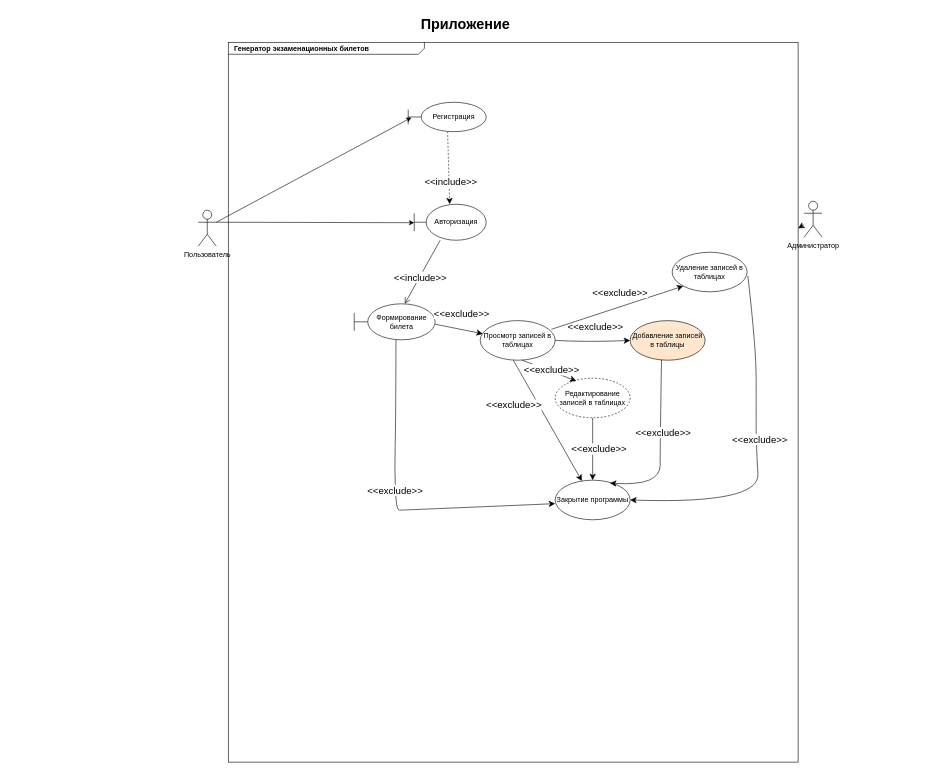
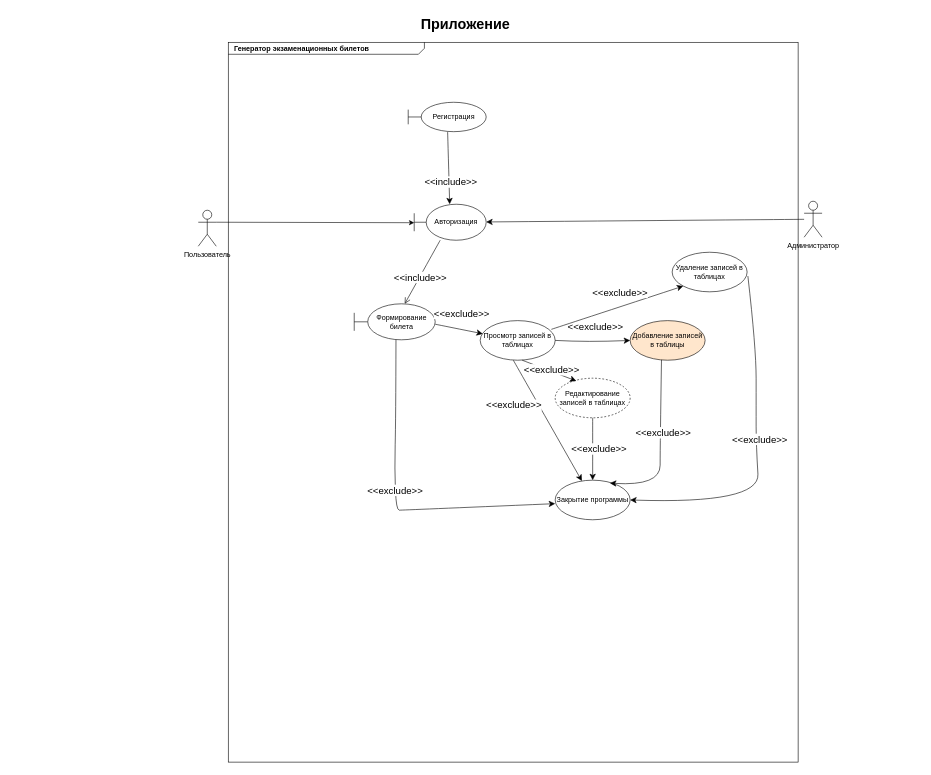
  <mxCell id="0" style=";html=1;" />
  <mxCell id="1" style=";html=1;" parent="0" />
  <mxCell id="2" value="&lt;p style=&quot;margin: 0px ; margin-top: 4px ; margin-left: 10px ; text-align: left&quot;&gt;&lt;b&gt;Генератор экзаменационных билетов&lt;/b&gt;&lt;/p&gt;" style="html=1;strokeWidth=1;shape=mxgraph.sysml.package;html=1;overflow=fill;whiteSpace=wrap;fillColor=none;gradientColor=none;fontSize=12;align=center;labelX=327.64;" parent="1" vertex="1"><mxGeometry x="380" y="70" width="950" height="1200" as="geometry" /></mxCell>
  <mxCell id="3" value="Приложение" style="text;strokeColor=none;fillColor=none;html=1;fontSize=24;fontStyle=1;verticalAlign=middle;align=center;" parent="1" vertex="1"><mxGeometry x="20" y="20" width="1510" height="40" as="geometry" /></mxCell>
  <mxCell id="4" style="edgeStyle=orthogonalEdgeStyle;rounded=0;orthogonalLoop=1;jettySize=auto;html=1;exitX=1;exitY=0.333;exitDx=0;exitDy=0;exitPerimeter=0;entryX=0;entryY=0.513;entryDx=0;entryDy=0;entryPerimeter=0;" parent="1" source="5" target="8" edge="1"><mxGeometry relative="1" as="geometry"><Array as="points"><mxPoint x="360" y="371" /></Array></mxGeometry></mxCell>
  <mxCell id="5" value="Пользователь" style="shape=umlActor;verticalLabelPosition=bottom;verticalAlign=top;html=1;" parent="1" vertex="1"><mxGeometry x="330" y="350" width="30" height="60" as="geometry" /></mxCell>
  <mxCell id="6" style="edgeStyle=none;curved=1;rounded=0;orthogonalLoop=1;jettySize=auto;html=1;fontSize=12;startSize=8;endSize=8;endArrow=open;" edge="1" parent="1" source="8" target="12"><mxGeometry relative="1" as="geometry" /></mxCell>
  <mxCell id="7" value="&amp;lt;&amp;lt;include&amp;gt;&amp;gt;" style="edgeLabel;html=1;align=center;verticalAlign=middle;resizable=0;points=[];fontSize=16;" vertex="1" connectable="0" parent="6"><mxGeometry x="0.152" relative="1" as="geometry"><mxPoint as="offset" /></mxGeometry></mxCell>
  <mxCell id="8" value="Авторизация" style="shape=umlBoundary;whiteSpace=wrap;html=1;" parent="1" vertex="1"><mxGeometry x="690" y="340" width="120" height="60" as="geometry" /></mxCell>
- <mxCell id="9" style="edgeStyle=none;curved=1;rounded=0;orthogonalLoop=1;jettySize=auto;html=1;fontSize=12;startSize=8;endSize=8;dashed=1;" edge="1" parent="1" source="11" target="8"><mxGeometry relative="1" as="geometry" /></mxCell>
+ <mxCell id="9" style="edgeStyle=none;curved=1;rounded=0;orthogonalLoop=1;jettySize=auto;html=1;fontSize=12;startSize=8;endSize=8;" edge="1" parent="1" source="11" target="8"><mxGeometry relative="1" as="geometry" /></mxCell>
  <mxCell id="10" value="&amp;lt;&amp;lt;include&amp;gt;&amp;gt;" style="edgeLabel;html=1;align=center;verticalAlign=middle;resizable=0;points=[];fontSize=16;" vertex="1" connectable="0" parent="9"><mxGeometry x="0.392" y="2" relative="1" as="geometry"><mxPoint as="offset" /></mxGeometry></mxCell>
  <mxCell id="11" value="Регистрация" style="shape=umlBoundary;whiteSpace=wrap;html=1;" parent="1" vertex="1"><mxGeometry x="680" y="170" width="130" height="49" as="geometry" /></mxCell>
  <mxCell id="12" value="Формирование билета" style="shape=umlBoundary;whiteSpace=wrap;html=1;" parent="1" vertex="1"><mxGeometry x="590" y="506" width="135" height="60" as="geometry" /></mxCell>
- <mxCell id="13" value="" style="endArrow=classic;html=1;rounded=0;exitX=1;exitY=0.333;exitDx=0;exitDy=0;exitPerimeter=0;entryX=0.041;entryY=0.522;entryDx=0;entryDy=0;entryPerimeter=0;" parent="1" target="11" edge="1" source="5"><mxGeometry width="50" height="50" relative="1" as="geometry"><mxPoint x="290" y="560" as="sourcePoint" /><mxPoint x="400" y="540" as="targetPoint" /><Array as="points" /></mxGeometry></mxCell>
  <mxCell id="14" value="Редактирование записей в таблицах" style="ellipse;whiteSpace=wrap;html=1;dashed=1;" parent="1" vertex="1"><mxGeometry x="925" y="630" width="125" height="66" as="geometry" /></mxCell>
- <mxCell id="15" style="edgeStyle=none;curved=1;rounded=0;orthogonalLoop=1;jettySize=auto;html=1;fontSize=12;startSize=8;endSize=8;" edge="1" parent="1" source="16" target="2"><mxGeometry relative="1" as="geometry" /></mxCell>
+ <mxCell id="15" style="edgeStyle=none;curved=1;rounded=0;orthogonalLoop=1;jettySize=auto;html=1;fontSize=12;startSize=8;endSize=8;" edge="1" parent="1" source="16" target="8"><mxGeometry relative="1" as="geometry" /></mxCell>
  <mxCell id="16" value="Администратор" style="shape=umlActor;verticalLabelPosition=bottom;verticalAlign=top;html=1;outlineConnect=0;" parent="1" vertex="1"><mxGeometry x="1340" y="335" width="30" height="60" as="geometry" /></mxCell>
  <mxCell id="17" value="Удаление записей в таблицах&lt;br&gt;" style="ellipse;whiteSpace=wrap;html=1;" parent="1" vertex="1"><mxGeometry x="1120" y="420" width="125" height="66" as="geometry" /></mxCell>
  <mxCell id="18" value="Просмотр записей в таблицах" style="ellipse;whiteSpace=wrap;html=1;" parent="1" vertex="1"><mxGeometry x="800" y="534" width="125" height="66" as="geometry" /></mxCell>
  <mxCell id="19" value="Добавление записей в таблицы" style="ellipse;whiteSpace=wrap;html=1;fillColor=#ffe6cc;" parent="1" vertex="1"><mxGeometry x="1050" y="534" width="125" height="66" as="geometry" /></mxCell>
  <mxCell id="20" value="Закрытие программы" style="ellipse;whiteSpace=wrap;html=1;" parent="1" vertex="1"><mxGeometry x="925" y="800" width="125" height="66" as="geometry" /></mxCell>
  <mxCell id="21" value="" style="endArrow=classic;html=1;rounded=0;fontSize=12;startSize=8;endSize=8;curved=1;exitX=0.521;exitY=0.982;exitDx=0;exitDy=0;exitPerimeter=0;" edge="1" parent="1"><mxGeometry relative="1" as="geometry"><mxPoint x="659.595" y="566" as="sourcePoint" /><mxPoint x="925" y="839.143" as="targetPoint" /><Array as="points"><mxPoint x="659.26" y="701.08" /><mxPoint x="657.26" y="781.08" /><mxPoint x="660" y="850" /><mxPoint x="670" y="850" /></Array></mxGeometry></mxCell>
  <mxCell id="22" value="&amp;lt;&amp;lt;exclude&amp;gt;&amp;gt;" style="edgeLabel;resizable=0;html=1;align=center;verticalAlign=middle;fontSize=16;" connectable="0" vertex="1" parent="21"><mxGeometry relative="1" as="geometry"><mxPoint x="-2" y="-24" as="offset" /></mxGeometry></mxCell>
  <mxCell id="23" value="" style="endArrow=classic;html=1;rounded=0;fontSize=12;startSize=8;endSize=8;curved=1;entryX=0;entryY=0.5;entryDx=0;entryDy=0;exitX=1;exitY=0.5;exitDx=0;exitDy=0;" edge="1" parent="1" source="18" target="19"><mxGeometry relative="1" as="geometry"><mxPoint x="918.588" y="580" as="sourcePoint" /><mxPoint x="1040" y="611.44" as="targetPoint" /><Array as="points"><mxPoint x="980" y="570" /></Array></mxGeometry></mxCell>
  <mxCell id="24" value="&amp;lt;&amp;lt;exclude&amp;gt;&amp;gt;" style="edgeLabel;resizable=0;html=1;align=center;verticalAlign=middle;fontSize=16;" connectable="0" vertex="1" parent="23"><mxGeometry relative="1" as="geometry"><mxPoint x="4" y="-26" as="offset" /></mxGeometry></mxCell>
  <mxCell id="25" value="" style="endArrow=classic;html=1;rounded=0;fontSize=12;startSize=8;endSize=8;curved=1;entryX=0.035;entryY=0.332;entryDx=0;entryDy=0;entryPerimeter=0;" edge="1" parent="1" target="18"><mxGeometry relative="1" as="geometry"><mxPoint x="724.998" y="540" as="sourcePoint" /><mxPoint x="846.41" y="571.44" as="targetPoint" /></mxGeometry></mxCell>
  <mxCell id="26" value="&amp;lt;&amp;lt;exclude&amp;gt;&amp;gt;" style="edgeLabel;resizable=0;html=1;align=center;verticalAlign=middle;fontSize=16;" connectable="0" vertex="1" parent="25"><mxGeometry relative="1" as="geometry"><mxPoint x="4" y="-26" as="offset" /></mxGeometry></mxCell>
  <mxCell id="27" value="" style="endArrow=classic;html=1;rounded=0;fontSize=12;startSize=8;endSize=8;curved=1;entryX=0;entryY=1;entryDx=0;entryDy=0;" edge="1" parent="1" target="17"><mxGeometry relative="1" as="geometry"><mxPoint x="918.588" y="548.56" as="sourcePoint" /><mxPoint x="1040" y="580" as="targetPoint" /></mxGeometry></mxCell>
  <mxCell id="28" value="&amp;lt;&amp;lt;exclude&amp;gt;&amp;gt;" style="edgeLabel;resizable=0;html=1;align=center;verticalAlign=middle;fontSize=16;" connectable="0" vertex="1" parent="27"><mxGeometry relative="1" as="geometry"><mxPoint x="4" y="-26" as="offset" /></mxGeometry></mxCell>
  <mxCell id="29" value="" style="endArrow=classic;html=1;rounded=0;fontSize=12;startSize=8;endSize=8;curved=1;entryX=0.282;entryY=0.07;entryDx=0;entryDy=0;entryPerimeter=0;exitX=0.56;exitY=1;exitDx=0;exitDy=0;exitPerimeter=0;" edge="1" parent="1" source="18" target="14"><mxGeometry relative="1" as="geometry"><mxPoint x="853.708" y="620" as="sourcePoint" /><mxPoint x="871.297" y="657.953" as="targetPoint" /></mxGeometry></mxCell>
  <mxCell id="30" value="&amp;lt;&amp;lt;exclude&amp;gt;&amp;gt;" style="edgeLabel;resizable=0;html=1;align=center;verticalAlign=middle;fontSize=16;" connectable="0" vertex="1" parent="29"><mxGeometry relative="1" as="geometry"><mxPoint x="4" y="-2" as="offset" /></mxGeometry></mxCell>
  <mxCell id="31" value="" style="endArrow=classic;html=1;rounded=0;fontSize=12;startSize=8;endSize=8;curved=1;entryX=0.5;entryY=0;entryDx=0;entryDy=0;exitX=0.5;exitY=1;exitDx=0;exitDy=0;" edge="1" parent="1" source="14" target="20"><mxGeometry relative="1" as="geometry"><mxPoint x="969.998" y="730" as="sourcePoint" /><mxPoint x="992.91" y="788.092" as="targetPoint" /></mxGeometry></mxCell>
  <mxCell id="32" value="&amp;lt;&amp;lt;exclude&amp;gt;&amp;gt;" style="edgeLabel;resizable=0;html=1;align=center;verticalAlign=middle;fontSize=16;" connectable="0" vertex="1" parent="31"><mxGeometry relative="1" as="geometry"><mxPoint x="10" y="-1" as="offset" /></mxGeometry></mxCell>
  <mxCell id="33" value="" style="endArrow=classic;html=1;rounded=0;fontSize=12;startSize=8;endSize=8;curved=1;entryX=0.73;entryY=0.074;entryDx=0;entryDy=0;entryPerimeter=0;exitX=0.418;exitY=0.991;exitDx=0;exitDy=0;exitPerimeter=0;" edge="1" parent="1" source="19" target="20"><mxGeometry relative="1" as="geometry"><mxPoint x="1089.998" y="646" as="sourcePoint" /><mxPoint x="1211.41" y="677.44" as="targetPoint" /><Array as="points"><mxPoint x="1100" y="740" /><mxPoint x="1100" y="810" /></Array></mxGeometry></mxCell>
  <mxCell id="34" value="&amp;lt;&amp;lt;exclude&amp;gt;&amp;gt;" style="edgeLabel;resizable=0;html=1;align=center;verticalAlign=middle;fontSize=16;" connectable="0" vertex="1" parent="33"><mxGeometry relative="1" as="geometry"><mxPoint x="4" y="-26" as="offset" /></mxGeometry></mxCell>
  <mxCell id="35" value="" style="endArrow=classic;html=1;rounded=0;fontSize=12;startSize=8;endSize=8;curved=1;entryX=1;entryY=0.5;entryDx=0;entryDy=0;exitX=1.01;exitY=0.601;exitDx=0;exitDy=0;exitPerimeter=0;" edge="1" parent="1" source="17" target="20"><mxGeometry relative="1" as="geometry"><mxPoint x="1184.998" y="474.56" as="sourcePoint" /><mxPoint x="1306.41" y="506" as="targetPoint" /><Array as="points"><mxPoint x="1260" y="580" /><mxPoint x="1260" y="680" /><mxPoint x="1260" y="740" /><mxPoint x="1266" y="840" /></Array></mxGeometry></mxCell>
  <mxCell id="36" value="&amp;lt;&amp;lt;exclude&amp;gt;&amp;gt;" style="edgeLabel;resizable=0;html=1;align=center;verticalAlign=middle;fontSize=16;" connectable="0" vertex="1" parent="35"><mxGeometry relative="1" as="geometry"><mxPoint x="4" y="-26" as="offset" /></mxGeometry></mxCell>
  <mxCell id="37" value="" style="endArrow=classic;html=1;rounded=0;fontSize=12;startSize=8;endSize=8;curved=1;exitX=0.442;exitY=1.001;exitDx=0;exitDy=0;exitPerimeter=0;" edge="1" parent="1" source="18" target="20"><mxGeometry relative="1" as="geometry"><mxPoint x="729.998" y="640" as="sourcePoint" /><mxPoint x="851.41" y="671.44" as="targetPoint" /></mxGeometry></mxCell>
  <mxCell id="38" value="&amp;lt;&amp;lt;exclude&amp;gt;&amp;gt;" style="edgeLabel;resizable=0;html=1;align=center;verticalAlign=middle;fontSize=16;" connectable="0" vertex="1" parent="37"><mxGeometry relative="1" as="geometry"><mxPoint x="-57" y="-26" as="offset" /></mxGeometry></mxCell>
